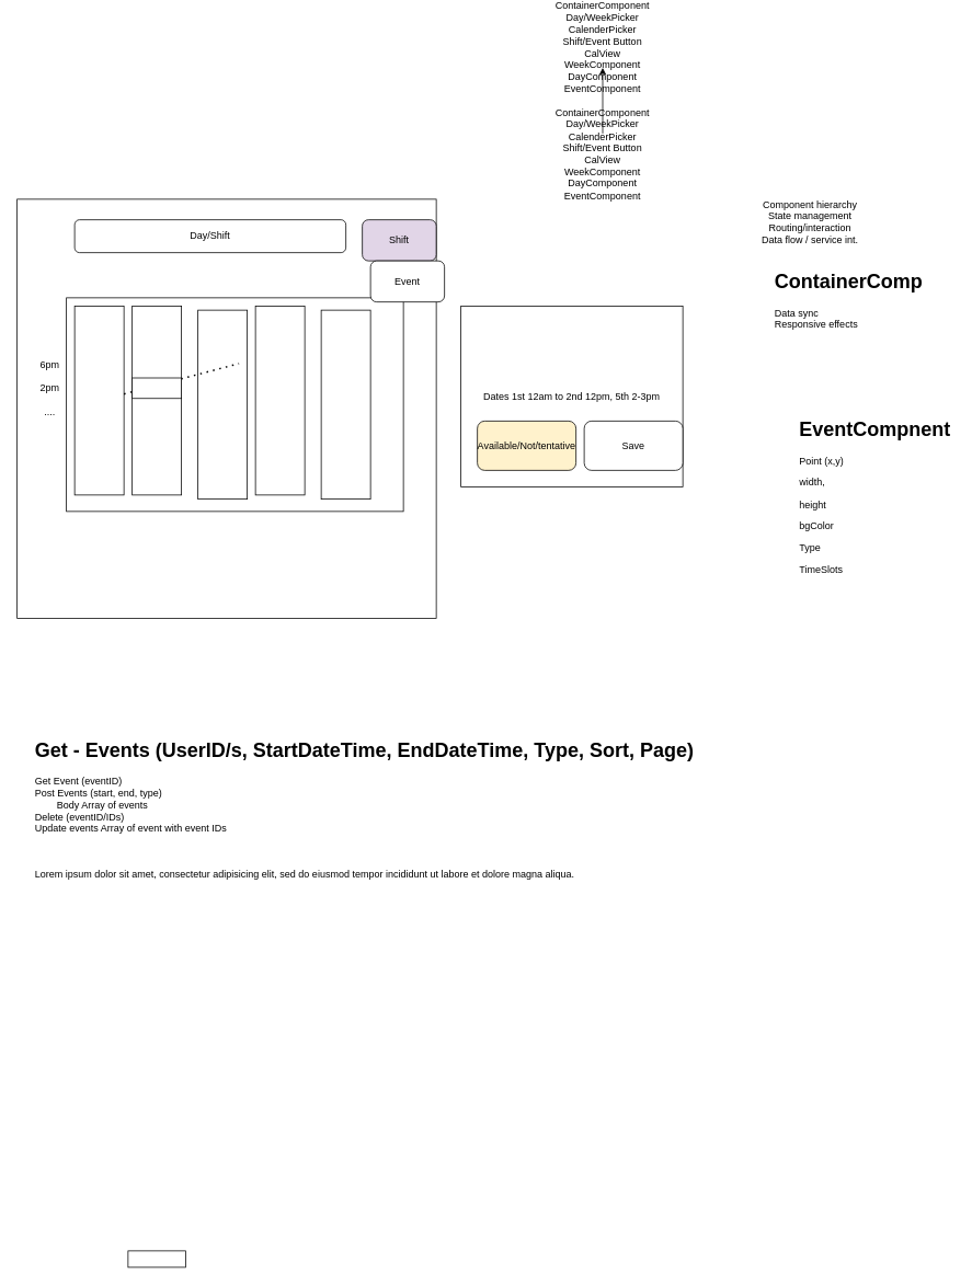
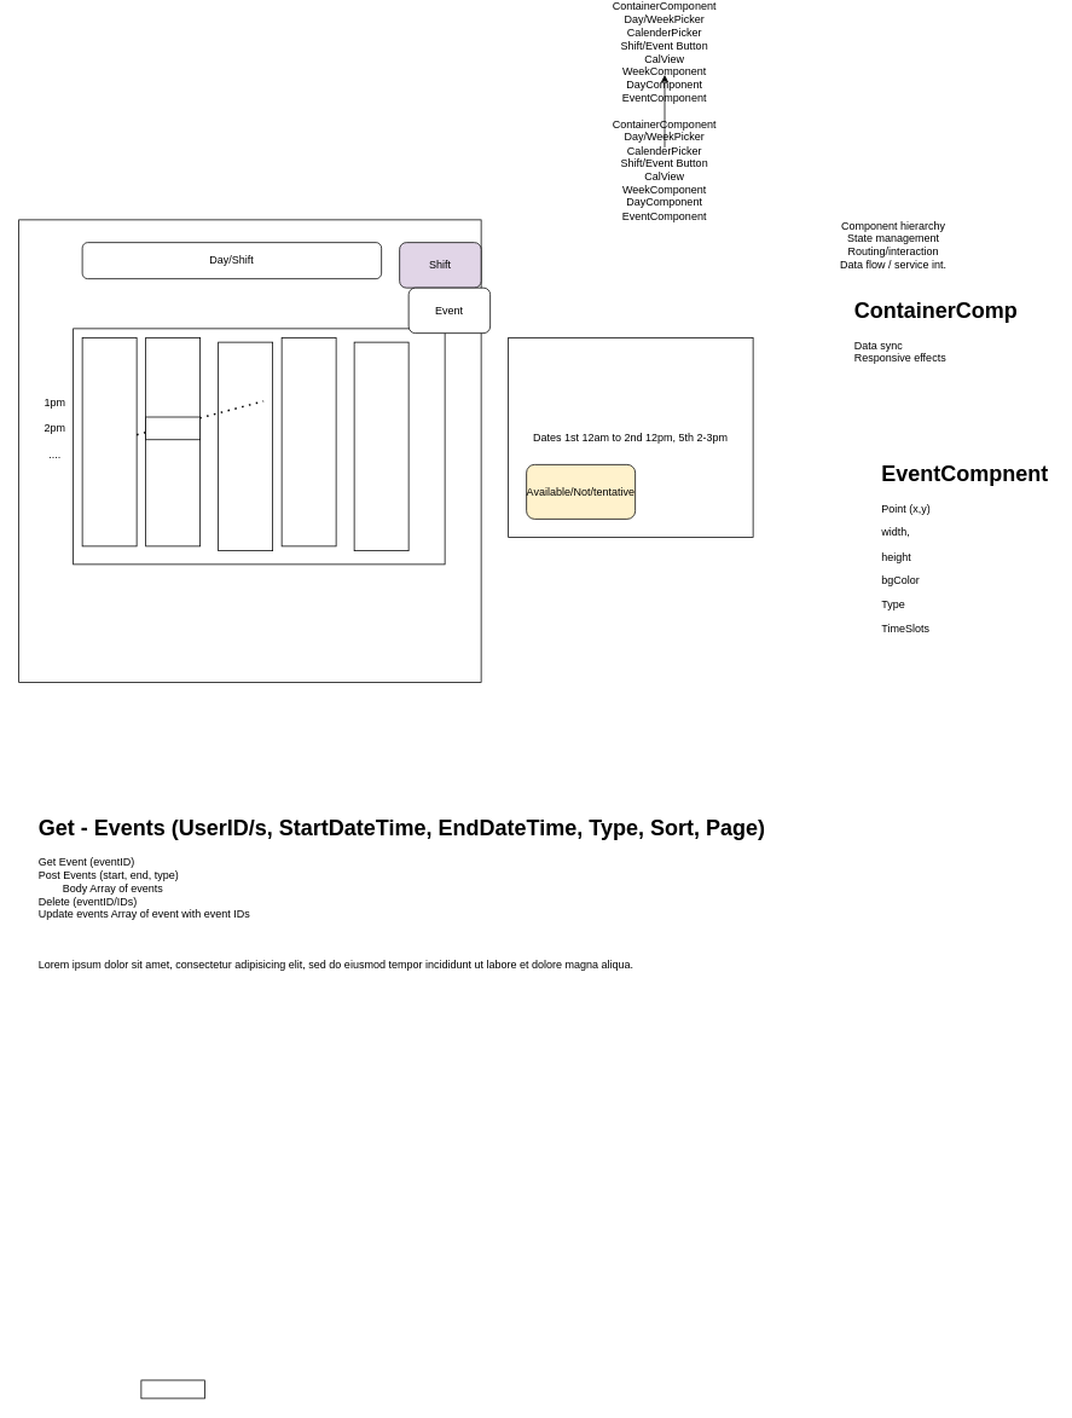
  <mxCell id="0" />
  <mxCell id="1" parent="0" />
  <mxCell id="2" value="" style="whiteSpace=wrap;html=1;aspect=fixed;" vertex="1" parent="1"><mxGeometry x="20" y="230" width="510" height="510" as="geometry" /></mxCell>
  <mxCell id="3" value="Day/Shift" style="rounded=1;whiteSpace=wrap;html=1;" vertex="1" parent="1"><mxGeometry x="90" y="255" width="330" height="40" as="geometry" /></mxCell>
  <mxCell id="4" value="" style="rounded=0;whiteSpace=wrap;html=1;" vertex="1" parent="1"><mxGeometry x="80" y="350" width="410" height="260" as="geometry" /></mxCell>
  <mxCell id="5" value="" style="rounded=0;whiteSpace=wrap;html=1;" vertex="1" parent="1"><mxGeometry x="90" y="360" width="60" height="230" as="geometry" /></mxCell>
  <mxCell id="6" value="" style="rounded=0;whiteSpace=wrap;html=1;" vertex="1" parent="1"><mxGeometry x="160" y="360" width="60" height="230" as="geometry" /></mxCell>
  <mxCell id="7" value="" style="rounded=0;whiteSpace=wrap;html=1;" vertex="1" parent="1"><mxGeometry x="240" y="365" width="60" height="230" as="geometry" /></mxCell>
  <mxCell id="8" value="" style="rounded=0;whiteSpace=wrap;html=1;" vertex="1" parent="1"><mxGeometry x="310" y="360" width="60" height="230" as="geometry" /></mxCell>
  <mxCell id="9" value="" style="rounded=0;whiteSpace=wrap;html=1;" vertex="1" parent="1"><mxGeometry x="390" y="365" width="60" height="230" as="geometry" /></mxCell>
  <mxCell id="10" value="Shift" style="rounded=1;whiteSpace=wrap;html=1;fillColor=#e1d5e7;" vertex="1" parent="1"><mxGeometry x="440" y="255" width="90" height="50" as="geometry" /></mxCell>
- <mxCell id="11" value="6pm&lt;div&gt;&lt;br&gt;&lt;/div&gt;&lt;div&gt;2pm&lt;/div&gt;&lt;div&gt;&lt;br&gt;&lt;/div&gt;&lt;div&gt;....&lt;/div&gt;" style="text;html=1;align=center;verticalAlign=middle;whiteSpace=wrap;rounded=0;" vertex="1" parent="1"><mxGeometry x="30" y="350" width="60" height="220" as="geometry" /></mxCell>
+ <mxCell id="11" value="1pm&lt;div&gt;&lt;br&gt;&lt;/div&gt;&lt;div&gt;2pm&lt;/div&gt;&lt;div&gt;&lt;br&gt;&lt;/div&gt;&lt;div&gt;....&lt;/div&gt;" style="text;html=1;align=center;verticalAlign=middle;whiteSpace=wrap;rounded=0;" vertex="1" parent="1"><mxGeometry x="30" y="350" width="60" height="220" as="geometry" /></mxCell>
  <mxCell id="12" value="" style="endArrow=none;dashed=1;html=1;dashPattern=1 3;strokeWidth=2;rounded=0;" edge="1" parent="1" source="5"><mxGeometry width="50" height="50" relative="1" as="geometry"><mxPoint x="180" y="437.5" as="sourcePoint" /><mxPoint x="290" y="430" as="targetPoint" /></mxGeometry></mxCell>
  <mxCell id="13" value="Dates 1st 12am to 2nd 12pm, 5th 2-3pm" style="rounded=0;whiteSpace=wrap;html=1;" vertex="1" parent="1"><mxGeometry x="560" y="360" width="270" height="220" as="geometry" /></mxCell>
  <mxCell id="14" value="Available/Not/tentative" style="rounded=1;whiteSpace=wrap;html=1;fillColor=#fff2cc;" vertex="1" parent="1"><mxGeometry x="580" y="500" width="120" height="60" as="geometry" /></mxCell>
- <mxCell id="15" value="Save" style="rounded=1;whiteSpace=wrap;html=1;" vertex="1" parent="1"><mxGeometry x="710" y="500" width="120" height="60" as="geometry" /></mxCell>
  <mxCell id="16" value="Event" style="rounded=1;whiteSpace=wrap;html=1;" vertex="1" parent="1"><mxGeometry x="450" y="305" width="90" height="50" as="geometry" /></mxCell>
  <mxCell id="17" value="" style="rounded=0;whiteSpace=wrap;html=1;" vertex="1" parent="1"><mxGeometry x="155" y="1510" width="70" height="20" as="geometry" /></mxCell>
  <mxCell id="18" value="" style="rounded=0;whiteSpace=wrap;html=1;" vertex="1" parent="1"><mxGeometry x="160" y="447.5" width="60" height="25" as="geometry" /></mxCell>
  <mxCell id="19" value="&lt;h1 style=&quot;margin-top: 0px;&quot;&gt;EventCompnent&lt;/h1&gt;&lt;p&gt;Point (x,y)&lt;/p&gt;&lt;p&gt;width,&lt;/p&gt;&lt;p&gt;height&lt;/p&gt;&lt;p&gt;bgColor&lt;/p&gt;&lt;p&gt;Type&lt;/p&gt;&lt;p&gt;TimeSlots&lt;/p&gt;&lt;p&gt;&lt;br&gt;&lt;/p&gt;&lt;p&gt;&lt;br&gt;&lt;/p&gt;&lt;p&gt;&lt;br&gt;&lt;/p&gt;&lt;p&gt;&lt;br&gt;&lt;/p&gt;" style="text;html=1;whiteSpace=wrap;overflow=hidden;rounded=0;" vertex="1" parent="1"><mxGeometry x="970" y="490" width="190" height="200" as="geometry" /></mxCell>
  <mxCell id="20" value="Component hierarchy&lt;div&gt;State management&lt;/div&gt;&lt;div&gt;Routing/interaction&lt;/div&gt;&lt;div&gt;Data flow / service int.&lt;br&gt;&lt;div&gt;&lt;br&gt;&lt;/div&gt;&lt;/div&gt;" style="text;html=1;align=center;verticalAlign=middle;whiteSpace=wrap;rounded=0;" vertex="1" parent="1"><mxGeometry x="900" y="220" width="170" height="90" as="geometry" /></mxCell>
  <mxCell id="21" value="" style="edgeStyle=orthogonalEdgeStyle;rounded=0;orthogonalLoop=1;jettySize=auto;html=1;" edge="1" parent="1" source="22" target="23"><mxGeometry relative="1" as="geometry" /></mxCell>
  <mxCell id="22" value="ContainerComponent&lt;div&gt;Day/WeekPicker&lt;/div&gt;&lt;div&gt;CalenderPicker&lt;/div&gt;&lt;div&gt;Shift/Event Button&lt;/div&gt;&lt;div&gt;CalView&lt;/div&gt;&lt;div&gt;WeekComponent&lt;/div&gt;&lt;div&gt;DayComponent&lt;/div&gt;&lt;div&gt;EventComponent&lt;/div&gt;" style="text;html=1;align=center;verticalAlign=middle;whiteSpace=wrap;rounded=0;" vertex="1" parent="1"><mxGeometry x="665" y="150" width="135" height="50" as="geometry" /></mxCell>
  <mxCell id="23" value="ContainerComponent&lt;div&gt;Day/WeekPicker&lt;/div&gt;&lt;div&gt;CalenderPicker&lt;/div&gt;&lt;div&gt;Shift/Event Button&lt;/div&gt;&lt;div&gt;CalView&lt;/div&gt;&lt;div&gt;WeekComponent&lt;/div&gt;&lt;div&gt;DayComponent&lt;/div&gt;&lt;div&gt;EventComponent&lt;/div&gt;" style="text;html=1;align=center;verticalAlign=middle;whiteSpace=wrap;rounded=0;" vertex="1" parent="1"><mxGeometry x="665" y="20" width="135" height="50" as="geometry" /></mxCell>
  <mxCell id="24" value="&lt;h1 style=&quot;margin-top: 0px;&quot;&gt;ContainerComp&lt;/h1&gt;&lt;div&gt;Data sync&lt;/div&gt;&lt;div&gt;Responsive effects&lt;/div&gt;&lt;div&gt;&lt;br&gt;&lt;/div&gt;" style="text;html=1;whiteSpace=wrap;overflow=hidden;rounded=0;" vertex="1" parent="1"><mxGeometry x="940" y="310" width="190" height="200" as="geometry" /></mxCell>
  <mxCell id="25" value="&lt;h1 style=&quot;margin-top: 0px;&quot;&gt;Get - Events (UserID/s, StartDateTime, EndDateTime, Type, Sort, Page)&lt;/h1&gt;&lt;div&gt;Get Event (eventID)&lt;/div&gt;&lt;div&gt;Post Events (start, end, type)&amp;nbsp;&lt;/div&gt;&lt;div&gt;&lt;span style=&quot;white-space: pre;&quot;&gt;&#09;&lt;/span&gt;Body Array of events&amp;nbsp;&lt;br&gt;&lt;/div&gt;&lt;div&gt;Delete (eventID/IDs)&lt;/div&gt;&lt;div&gt;Update events Array of event with event IDs&lt;/div&gt;&lt;div&gt;&lt;br&gt;&lt;/div&gt;&lt;div&gt;&lt;span style=&quot;color: rgba(0, 0, 0, 0); font-family: monospace; font-size: 0px; text-wrap-mode: nowrap; background-color: transparent;&quot;&gt;S3CmxGraphModel%3E%3Croot%3E%3CmxCell%20id%3D%220%22%2F%3E%3CmxCell%20id%3D%221%22%20parent%3D%220%22%2F%3E%3CmxCell%20id%3D%222%22%20value%3D%22%26lt%3Bh1%20style%3D%26quot%3Bmargin-top%3A%200px%3B%26quot%3B%26gt%3BEventCompnent%26lt%3B%2Fh1%26gt%3B%26lt%3Bp%26gt%3BPoint%20(x%2Cy)%26lt%3B%2Fp%26gt%3B%26lt%3Bp%26gt%3Bwidth%2C%26lt%3B%2Fp%26gt%3B%26lt%3Bp%26gt%3Bheight%26lt%3B%2Fp%26gt%3B%26lt%3Bp%26gt%3BbgColor%26lt%3B%2Fp%26gt%3B%26lt%3Bp%26gt%3BType%26lt%3B%2Fp%26gt%3B%26lt%3Bp%26gt%3BTimeSlots%26lt%3B%2Fp%26gt%3B%26lt%3Bp%26gt%3B%26lt%3Bbr%26gt%3B%26lt%3B%2Fp%26gt%3B%26lt%3Bp%26gt%3B%26lt%3Bbr%26gt%3B%26lt%3B%2Fp%26gt%3B%26lt%3Bp%26gt%3B%26lt%3Bbr%26gt%3B%26lt%3B%2Fp%26gt%3B%26lt%3Bp%26gt%3B%26lt%3Bbr%26gt%3B%26lt%3B%2Fp%26gt%3B%22%20style%3D%22text%3Bhtml%3D1%3BwhiteSpace%3Dwrap%3Boverflow%3Dhidden%3Brounded%3D0%3B%22%20vertex%3D%221%22%20parent%3D%221%22%3E%3CmxGeometry%20x%3D%221120%22%20y%3D%22360%22%20width%3D%22190%22%20height%3D%22200%22%20as%3D%22geometry%22%2F%3E%3C%2FmxCell%3E%3C%2Froot%3E%3C%2FmxGraphModel%3E&lt;/span&gt;&lt;/div&gt;&lt;p&gt;Lorem ipsum dolor sit amet, consectetur adipisicing elit, sed do eiusmod tempor incididunt ut labore et dolore magna aliqua.&lt;/p&gt;" style="text;html=1;whiteSpace=wrap;overflow=hidden;rounded=0;" vertex="1" parent="1"><mxGeometry x="40" y="880" width="930" height="210" as="geometry" /></mxCell>
